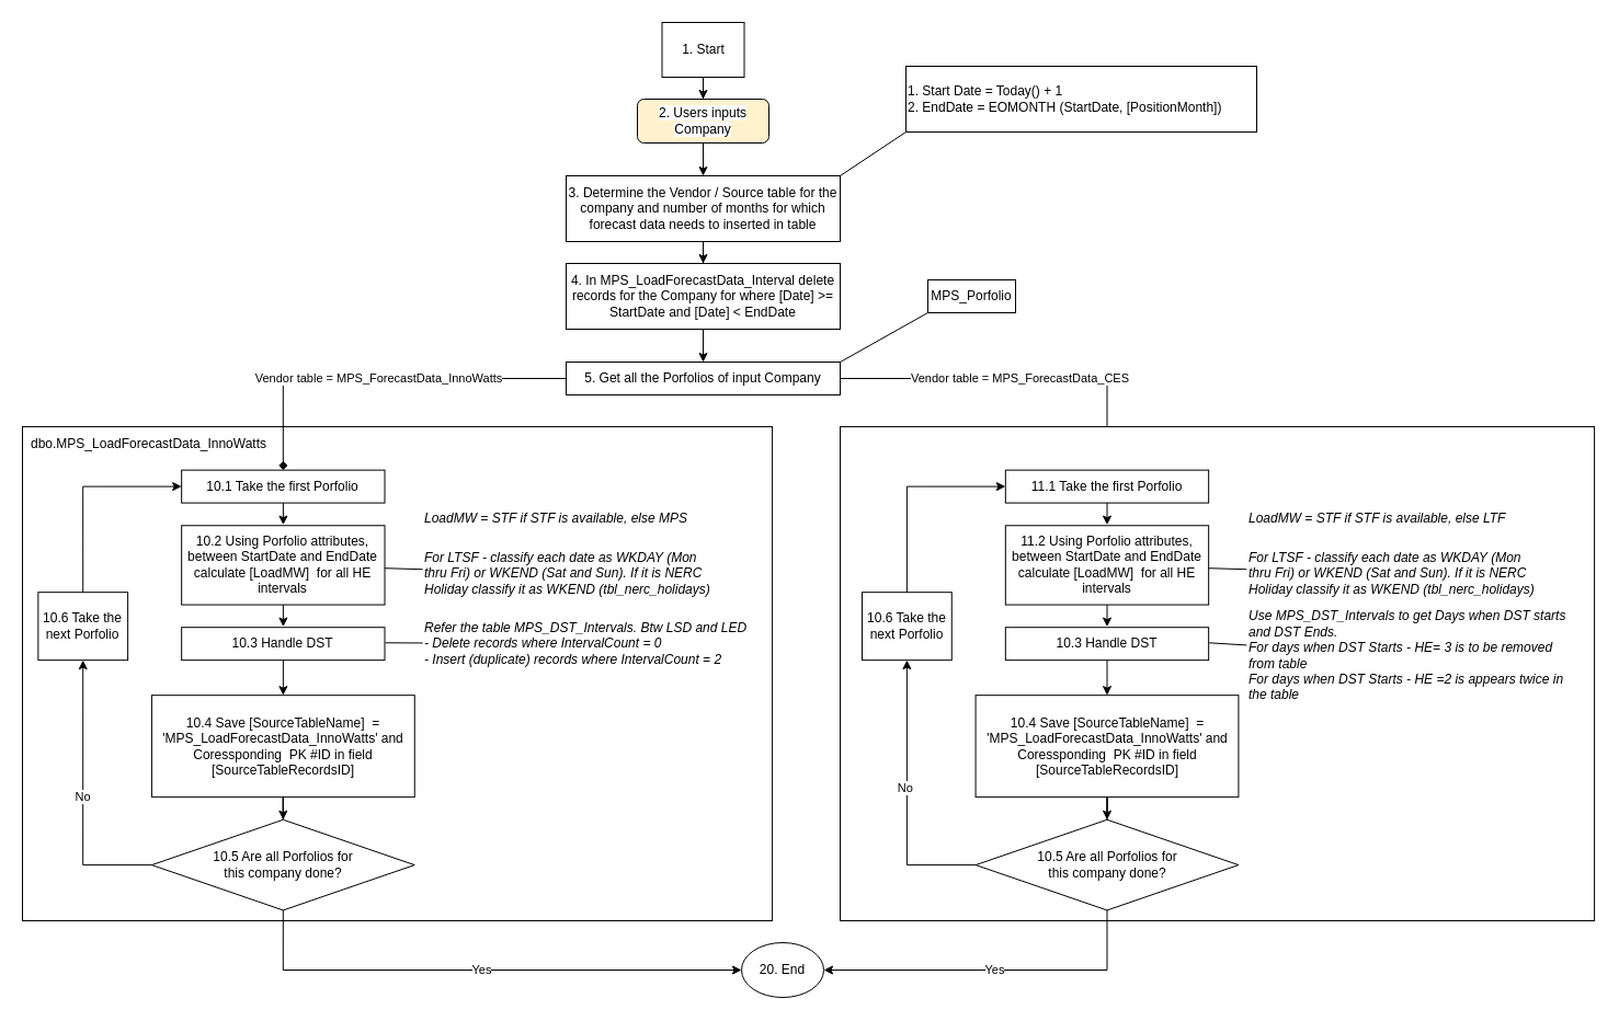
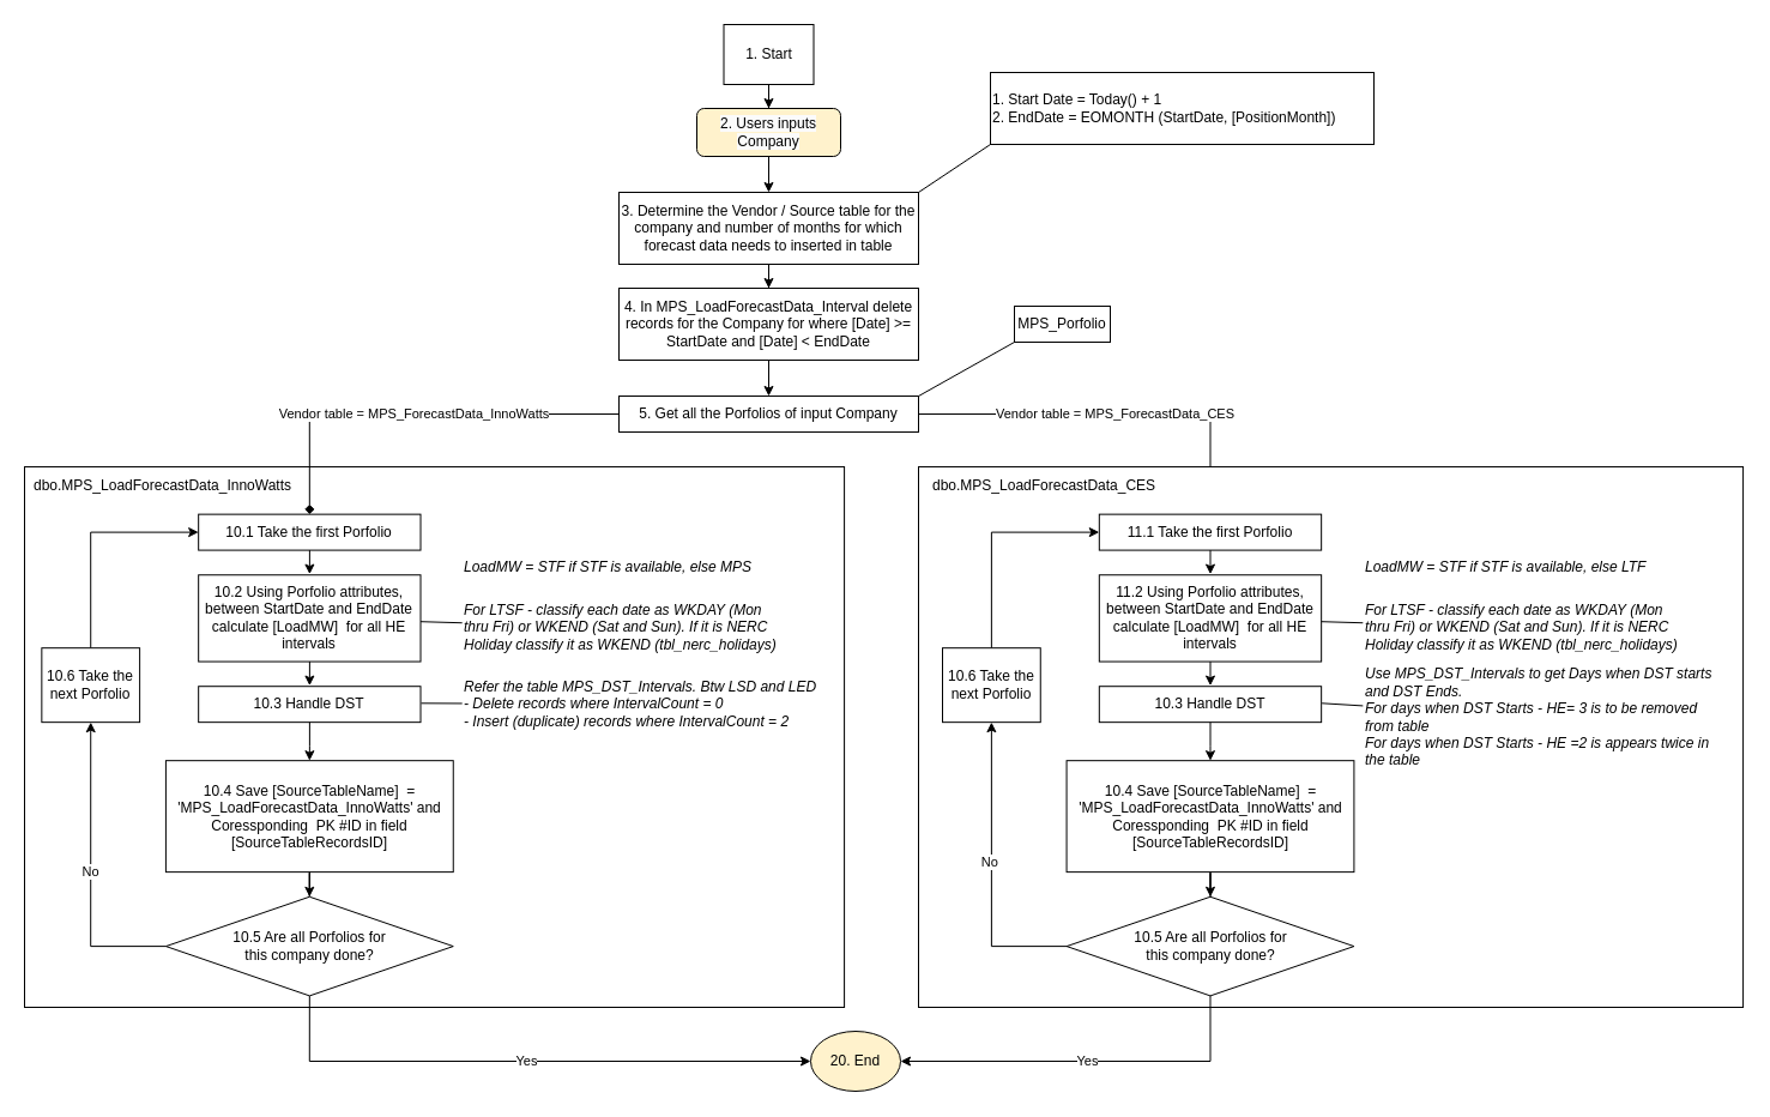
  <mxCell id="0" />
  <mxCell id="1" parent="0" />
  <mxCell id="2" value="" style="rounded=0;whiteSpace=wrap;html=1;" vertex="1" parent="1"><mxGeometry x="20" y="389.04" width="684.08" height="450.96" as="geometry" /></mxCell>
  <mxCell id="3" value="1. Start Date = Today() + 1&lt;br&gt;2. EndDate = EOMONTH (StartDate, [PositionMonth])&lt;br&gt;" style="rounded=0;html=1;align=left;horizontal=1;" vertex="1" parent="1"><mxGeometry x="826" y="60" width="320" height="60" as="geometry" /></mxCell>
  <mxCell id="4" style="edgeStyle=orthogonalEdgeStyle;rounded=0;orthogonalLoop=1;jettySize=auto;html=1;entryX=0.5;entryY=0;entryDx=0;entryDy=0;" edge="1" parent="1" source="5" target="7"><mxGeometry relative="1" as="geometry" /></mxCell>
  <mxCell id="5" value="1. Start" style="whiteSpace=wrap;html=1;rounded=0;" vertex="1" parent="1"><mxGeometry x="603.5" y="20" width="75" height="50" as="geometry" /></mxCell>
  <mxCell id="6" value="" style="edgeStyle=orthogonalEdgeStyle;rounded=0;orthogonalLoop=1;jettySize=auto;html=1;" edge="1" parent="1" source="7" target="9"><mxGeometry relative="1" as="geometry" /></mxCell>
  <mxCell id="7" value="&lt;span style=&quot;color: rgb(0, 0, 0); font-family: Helvetica; font-size: 12px; font-style: normal; font-variant-ligatures: normal; font-variant-caps: normal; font-weight: 400; letter-spacing: normal; orphans: 2; text-indent: 0px; text-transform: none; widows: 2; word-spacing: 0px; -webkit-text-stroke-width: 0px; background-color: rgb(251, 251, 251); text-decoration-thickness: initial; text-decoration-style: initial; text-decoration-color: initial; float: none; display: inline !important;&quot;&gt;2. Users inputs Company&lt;/span&gt;" style="rounded=1;whiteSpace=wrap;html=1;align=center;fillColor=#fff2cc;" vertex="1" parent="1"><mxGeometry x="581" y="90" width="120" height="40" as="geometry" /></mxCell>
  <mxCell id="8" style="edgeStyle=orthogonalEdgeStyle;rounded=0;orthogonalLoop=1;jettySize=auto;html=1;entryX=0.5;entryY=0;entryDx=0;entryDy=0;" edge="1" parent="1" source="9" target="11"><mxGeometry relative="1" as="geometry" /></mxCell>
  <mxCell id="9" value="3. Determine the Vendor / Source table for the company and number of months for which forecast data needs to inserted in table" style="rounded=0;whiteSpace=wrap;html=1;" vertex="1" parent="1"><mxGeometry x="516" y="160" width="250" height="60" as="geometry" /></mxCell>
  <mxCell id="10" value="" style="edgeStyle=orthogonalEdgeStyle;rounded=0;orthogonalLoop=1;jettySize=auto;html=1;" edge="1" parent="1" source="11" target="14"><mxGeometry relative="1" as="geometry" /></mxCell>
  <mxCell id="11" value="4. In MPS_LoadForecastData_Interval delete records for the Company for where [Date] &amp;gt;= StartDate and [Date] &amp;lt; EndDate" style="rounded=0;whiteSpace=wrap;html=1;" vertex="1" parent="1"><mxGeometry x="516" y="240" width="250" height="60" as="geometry" /></mxCell>
  <mxCell id="12" value="Vendor table = MPS_ForecastData_CES" style="edgeStyle=orthogonalEdgeStyle;rounded=0;orthogonalLoop=1;jettySize=auto;html=1;entryX=0.5;entryY=0;entryDx=0;entryDy=0;" edge="1" parent="1" source="14" target="37"><mxGeometry relative="1" as="geometry" /></mxCell>
  <mxCell id="13" value="Vendor table = MPS_ForecastData_InnoWatts" style="edgeStyle=orthogonalEdgeStyle;rounded=0;orthogonalLoop=1;jettySize=auto;html=1;entryX=0.5;entryY=0;entryDx=0;entryDy=0;endArrow=diamond;" edge="1" parent="1" source="14" target="17"><mxGeometry relative="1" as="geometry" /></mxCell>
  <mxCell id="14" value="5. Get all the Porfolios of input Company" style="rounded=0;whiteSpace=wrap;html=1;" vertex="1" parent="1"><mxGeometry x="516" y="330" width="250" height="30" as="geometry" /></mxCell>
  <mxCell id="15" value="MPS_Porfolio" style="rounded=0;whiteSpace=wrap;html=1;" vertex="1" parent="1"><mxGeometry x="846" y="255" width="80" height="30" as="geometry" /></mxCell>
  <mxCell id="16" value="dbo.MPS_LoadForecastData_InnoWatts" style="text;html=1;strokeColor=none;fillColor=none;align=left;verticalAlign=middle;whiteSpace=wrap;rounded=0;" vertex="1" parent="1"><mxGeometry x="26.002" y="389.033" width="261.639" height="30.984" as="geometry" /></mxCell>
  <mxCell id="17" value="10.1 Take the first Porfolio" style="rounded=0;whiteSpace=wrap;html=1;" vertex="1" parent="1"><mxGeometry x="165.172" y="428.644" width="185.328" height="29.951" as="geometry" /></mxCell>
  <mxCell id="18" value="10.2 Using Porfolio attributes, between StartDate and EndDate calculate [LoadMW]&amp;nbsp; for all HE intervals" style="rounded=0;whiteSpace=wrap;html=1;" vertex="1" parent="1"><mxGeometry x="165.172" y="479.251" width="185.328" height="72.295" as="geometry" /></mxCell>
  <mxCell id="19" style="edgeStyle=orthogonalEdgeStyle;rounded=0;orthogonalLoop=1;jettySize=auto;html=1;entryX=0.5;entryY=0;entryDx=0;entryDy=0;" edge="1" parent="1" source="17" target="18"><mxGeometry relative="1" as="geometry" /></mxCell>
  <mxCell id="20" value="10.3 Handle DST" style="rounded=0;whiteSpace=wrap;html=1;" vertex="1" parent="1"><mxGeometry x="165.172" y="572.202" width="185.328" height="29.951" as="geometry" /></mxCell>
  <mxCell id="21" style="edgeStyle=orthogonalEdgeStyle;rounded=0;orthogonalLoop=1;jettySize=auto;html=1;entryX=0.5;entryY=0;entryDx=0;entryDy=0;" edge="1" parent="1" source="18" target="20"><mxGeometry relative="1" as="geometry" /></mxCell>
  <mxCell id="22" value="10.4 Save [SourceTableName]&amp;nbsp; = 'MPS_LoadForecastData_InnoWatts' and Coressponding&amp;nbsp; PK #ID in field [SourceTableRecordsID]" style="rounded=0;whiteSpace=wrap;html=1;" vertex="1" parent="1"><mxGeometry x="137.918" y="634.169" width="239.836" height="92.951" as="geometry" /></mxCell>
  <mxCell id="23" style="edgeStyle=orthogonalEdgeStyle;rounded=0;orthogonalLoop=1;jettySize=auto;html=1;entryX=0.5;entryY=0;entryDx=0;entryDy=0;" edge="1" parent="1" source="20" target="22"><mxGeometry relative="1" as="geometry" /></mxCell>
  <mxCell id="24" value="Yes" style="edgeStyle=orthogonalEdgeStyle;rounded=0;orthogonalLoop=1;jettySize=auto;html=1;entryX=0;entryY=0.5;entryDx=0;entryDy=0;exitX=0.5;exitY=1;exitDx=0;exitDy=0;" edge="1" parent="1" source="25" target="55"><mxGeometry relative="1" as="geometry" /></mxCell>
  <mxCell id="25" value="10.5 Are all Porfolios for &lt;br&gt;this company done?" style="rhombus;whiteSpace=wrap;html=1;" vertex="1" parent="1"><mxGeometry x="137.918" y="747.775" width="239.836" height="82.623" as="geometry" /></mxCell>
  <mxCell id="26" value="" style="edgeStyle=orthogonalEdgeStyle;rounded=0;orthogonalLoop=1;jettySize=auto;html=1;" edge="1" parent="1" source="22" target="25"><mxGeometry relative="1" as="geometry" /></mxCell>
  <mxCell id="27" style="edgeStyle=orthogonalEdgeStyle;rounded=0;orthogonalLoop=1;jettySize=auto;html=1;entryX=0;entryY=0.5;entryDx=0;entryDy=0;exitX=0.5;exitY=0;exitDx=0;exitDy=0;" edge="1" parent="1" source="28" target="17"><mxGeometry relative="1" as="geometry" /></mxCell>
  <mxCell id="28" value="10.6 Take the next Porfolio" style="rounded=0;whiteSpace=wrap;html=1;" vertex="1" parent="1"><mxGeometry x="34.352" y="540.185" width="81.762" height="61.967" as="geometry" /></mxCell>
  <mxCell id="29" value="No" style="edgeStyle=orthogonalEdgeStyle;rounded=0;orthogonalLoop=1;jettySize=auto;html=1;entryX=0.5;entryY=1;entryDx=0;entryDy=0;" edge="1" parent="1" source="25" target="28"><mxGeometry relative="1" as="geometry" /></mxCell>
  <mxCell id="30" value="LoadMW = STF if STF is available, else MPS" style="text;html=1;strokeColor=none;fillColor=none;align=left;verticalAlign=middle;whiteSpace=wrap;rounded=0;fontStyle=2" vertex="1" parent="1"><mxGeometry x="385.18" y="458.3" width="270.82" height="30" as="geometry" /></mxCell>
  <mxCell id="31" value="For LTSF - classify each date as WKDAY (Mon thru Fri) or WKEND (Sat and Sun). If it is NERC Holiday classify it as WKEND (tbl_nerc_holidays)" style="text;html=1;strokeColor=none;fillColor=none;align=left;verticalAlign=middle;whiteSpace=wrap;rounded=0;fontStyle=2" vertex="1" parent="1"><mxGeometry x="385.18" y="498.3" width="270.82" height="50" as="geometry" /></mxCell>
  <mxCell id="32" value="" style="endArrow=none;html=1;rounded=0;" edge="1" parent="1" source="18" target="31"><mxGeometry width="50" height="50" relative="1" as="geometry"><mxPoint x="306" y="388.3" as="sourcePoint" /><mxPoint x="356" y="338.3" as="targetPoint" /></mxGeometry></mxCell>
  <mxCell id="33" value="Refer the table MPS_DST_Intervals. Btw LSD and LED&lt;br&gt;- Delete records where IntervalCount = 0&lt;br&gt;- Insert (duplicate) records where IntervalCount = 2" style="text;html=1;strokeColor=none;fillColor=none;align=left;verticalAlign=middle;whiteSpace=wrap;rounded=0;fontStyle=2" vertex="1" parent="1"><mxGeometry x="385.18" y="562.18" width="300.82" height="50" as="geometry" /></mxCell>
  <mxCell id="34" value="" style="endArrow=none;html=1;rounded=0;" edge="1" parent="1"><mxGeometry width="50" height="50" relative="1" as="geometry"><mxPoint x="351" y="586.3" as="sourcePoint" /><mxPoint x="385.18" y="586.463" as="targetPoint" /></mxGeometry></mxCell>
  <mxCell id="35" value="" style="rounded=0;whiteSpace=wrap;html=1;" vertex="1" parent="1"><mxGeometry x="766" y="389.04" width="688.08" height="450.96" as="geometry" /></mxCell>
+ <mxCell id="36" value="dbo.MPS_LoadForecastData_CES" style="text;html=1;strokeColor=none;fillColor=none;align=left;verticalAlign=middle;whiteSpace=wrap;rounded=0;" vertex="1" parent="1"><mxGeometry x="776.002" y="389.033" width="261.639" height="30.984" as="geometry" /></mxCell>
  <mxCell id="37" value="11.1 Take the first Porfolio" style="rounded=0;whiteSpace=wrap;html=1;" vertex="1" parent="1"><mxGeometry x="916.822" y="428.644" width="185.328" height="29.951" as="geometry" /></mxCell>
  <mxCell id="38" value="11.2 Using Porfolio attributes, between StartDate and EndDate calculate [LoadMW]&amp;nbsp; for all HE intervals" style="rounded=0;whiteSpace=wrap;html=1;" vertex="1" parent="1"><mxGeometry x="916.822" y="479.251" width="185.328" height="72.295" as="geometry" /></mxCell>
  <mxCell id="39" style="edgeStyle=orthogonalEdgeStyle;rounded=0;orthogonalLoop=1;jettySize=auto;html=1;entryX=0.5;entryY=0;entryDx=0;entryDy=0;" edge="1" parent="1" source="37" target="38"><mxGeometry relative="1" as="geometry" /></mxCell>
  <mxCell id="40" value="10.3 Handle DST" style="rounded=0;whiteSpace=wrap;html=1;" vertex="1" parent="1"><mxGeometry x="916.822" y="572.202" width="185.328" height="29.951" as="geometry" /></mxCell>
  <mxCell id="41" style="edgeStyle=orthogonalEdgeStyle;rounded=0;orthogonalLoop=1;jettySize=auto;html=1;entryX=0.5;entryY=0;entryDx=0;entryDy=0;" edge="1" parent="1" source="38" target="40"><mxGeometry relative="1" as="geometry" /></mxCell>
  <mxCell id="42" value="10.4 Save [SourceTableName]&amp;nbsp; = 'MPS_LoadForecastData_InnoWatts' and Coressponding&amp;nbsp; PK #ID in field [SourceTableRecordsID]" style="rounded=0;whiteSpace=wrap;html=1;" vertex="1" parent="1"><mxGeometry x="889.568" y="634.169" width="239.836" height="92.951" as="geometry" /></mxCell>
  <mxCell id="43" style="edgeStyle=orthogonalEdgeStyle;rounded=0;orthogonalLoop=1;jettySize=auto;html=1;entryX=0.5;entryY=0;entryDx=0;entryDy=0;" edge="1" parent="1" source="40" target="42"><mxGeometry relative="1" as="geometry" /></mxCell>
  <mxCell id="44" value="Yes" style="edgeStyle=orthogonalEdgeStyle;rounded=0;orthogonalLoop=1;jettySize=auto;html=1;entryX=1;entryY=0.5;entryDx=0;entryDy=0;exitX=0.5;exitY=1;exitDx=0;exitDy=0;" edge="1" parent="1" source="45" target="55"><mxGeometry relative="1" as="geometry" /></mxCell>
  <mxCell id="45" value="10.5 Are all Porfolios for &lt;br&gt;this company done?" style="rhombus;whiteSpace=wrap;html=1;" vertex="1" parent="1"><mxGeometry x="889.568" y="747.775" width="239.836" height="82.623" as="geometry" /></mxCell>
  <mxCell id="46" value="" style="edgeStyle=orthogonalEdgeStyle;rounded=0;orthogonalLoop=1;jettySize=auto;html=1;" edge="1" parent="1" source="42" target="45"><mxGeometry relative="1" as="geometry" /></mxCell>
  <mxCell id="47" style="edgeStyle=orthogonalEdgeStyle;rounded=0;orthogonalLoop=1;jettySize=auto;html=1;entryX=0;entryY=0.5;entryDx=0;entryDy=0;exitX=0.5;exitY=0;exitDx=0;exitDy=0;" edge="1" parent="1" source="48" target="37"><mxGeometry relative="1" as="geometry" /></mxCell>
  <mxCell id="48" value="10.6 Take the next Porfolio" style="rounded=0;whiteSpace=wrap;html=1;" vertex="1" parent="1"><mxGeometry x="786.002" y="540.185" width="81.762" height="61.967" as="geometry" /></mxCell>
  <mxCell id="49" value="No&amp;nbsp; &amp;nbsp; &amp;nbsp; &amp;nbsp;" style="edgeStyle=orthogonalEdgeStyle;rounded=0;orthogonalLoop=1;jettySize=auto;html=1;entryX=0.5;entryY=1;entryDx=0;entryDy=0;align=center;" edge="1" parent="1" source="45" target="48"><mxGeometry x="0.057" y="-9" relative="1" as="geometry"><mxPoint y="-1" as="offset" /></mxGeometry></mxCell>
  <mxCell id="50" value="LoadMW = STF if STF is available, else LTF" style="text;html=1;strokeColor=none;fillColor=none;align=left;verticalAlign=middle;whiteSpace=wrap;rounded=0;fontStyle=2" vertex="1" parent="1"><mxGeometry x="1136.83" y="458.3" width="270.82" height="30" as="geometry" /></mxCell>
  <mxCell id="51" value="For LTSF - classify each date as WKDAY (Mon thru Fri) or WKEND (Sat and Sun). If it is NERC Holiday classify it as WKEND (tbl_nerc_holidays)" style="text;html=1;strokeColor=none;fillColor=none;align=left;verticalAlign=middle;whiteSpace=wrap;rounded=0;fontStyle=2" vertex="1" parent="1"><mxGeometry x="1136.83" y="498.3" width="270.82" height="50" as="geometry" /></mxCell>
  <mxCell id="52" value="" style="endArrow=none;html=1;rounded=0;" edge="1" parent="1" source="38" target="51"><mxGeometry width="50" height="50" relative="1" as="geometry"><mxPoint x="1057.65" y="388.3" as="sourcePoint" /><mxPoint x="1107.65" y="338.3" as="targetPoint" /></mxGeometry></mxCell>
  <mxCell id="53" value="Use MPS_DST_Intervals to get Days when DST starts and DST Ends.&lt;br&gt;For days when DST Starts - HE= 3 is to be removed from table&lt;br&gt;For days when DST Starts - HE =2 is appears twice in the table" style="text;html=1;strokeColor=none;fillColor=none;align=left;verticalAlign=middle;whiteSpace=wrap;rounded=0;fontStyle=2" vertex="1" parent="1"><mxGeometry x="1136.83" y="549.76" width="300.82" height="96.12" as="geometry" /></mxCell>
  <mxCell id="54" value="" style="endArrow=none;html=1;rounded=0;" edge="1" parent="1" target="53"><mxGeometry width="50" height="50" relative="1" as="geometry"><mxPoint x="1102.65" y="586.3" as="sourcePoint" /><mxPoint x="1136.15" y="587.68" as="targetPoint" /></mxGeometry></mxCell>
- <mxCell id="55" value="20. End" style="ellipse;whiteSpace=wrap;html=1;" vertex="1" parent="1"><mxGeometry x="676" y="860" width="75" height="50" as="geometry" /></mxCell>
+ <mxCell id="55" value="20. End" style="ellipse;whiteSpace=wrap;html=1;fillColor=#fff2cc;" vertex="1" parent="1"><mxGeometry x="676" y="860" width="75" height="50" as="geometry" /></mxCell>
  <mxCell id="56" value="" style="endArrow=none;html=1;rounded=0;entryX=0;entryY=1;entryDx=0;entryDy=0;" edge="1" parent="1" target="3"><mxGeometry width="50" height="50" relative="1" as="geometry"><mxPoint x="766" y="160" as="sourcePoint" /><mxPoint x="706" y="170" as="targetPoint" /></mxGeometry></mxCell>
  <mxCell id="57" value="" style="endArrow=none;html=1;rounded=0;entryX=0;entryY=1;entryDx=0;entryDy=0;exitX=1;exitY=0;exitDx=0;exitDy=0;" edge="1" parent="1" source="14" target="15"><mxGeometry width="50" height="50" relative="1" as="geometry"><mxPoint x="656" y="220" as="sourcePoint" /><mxPoint x="706" y="170" as="targetPoint" /></mxGeometry></mxCell>
